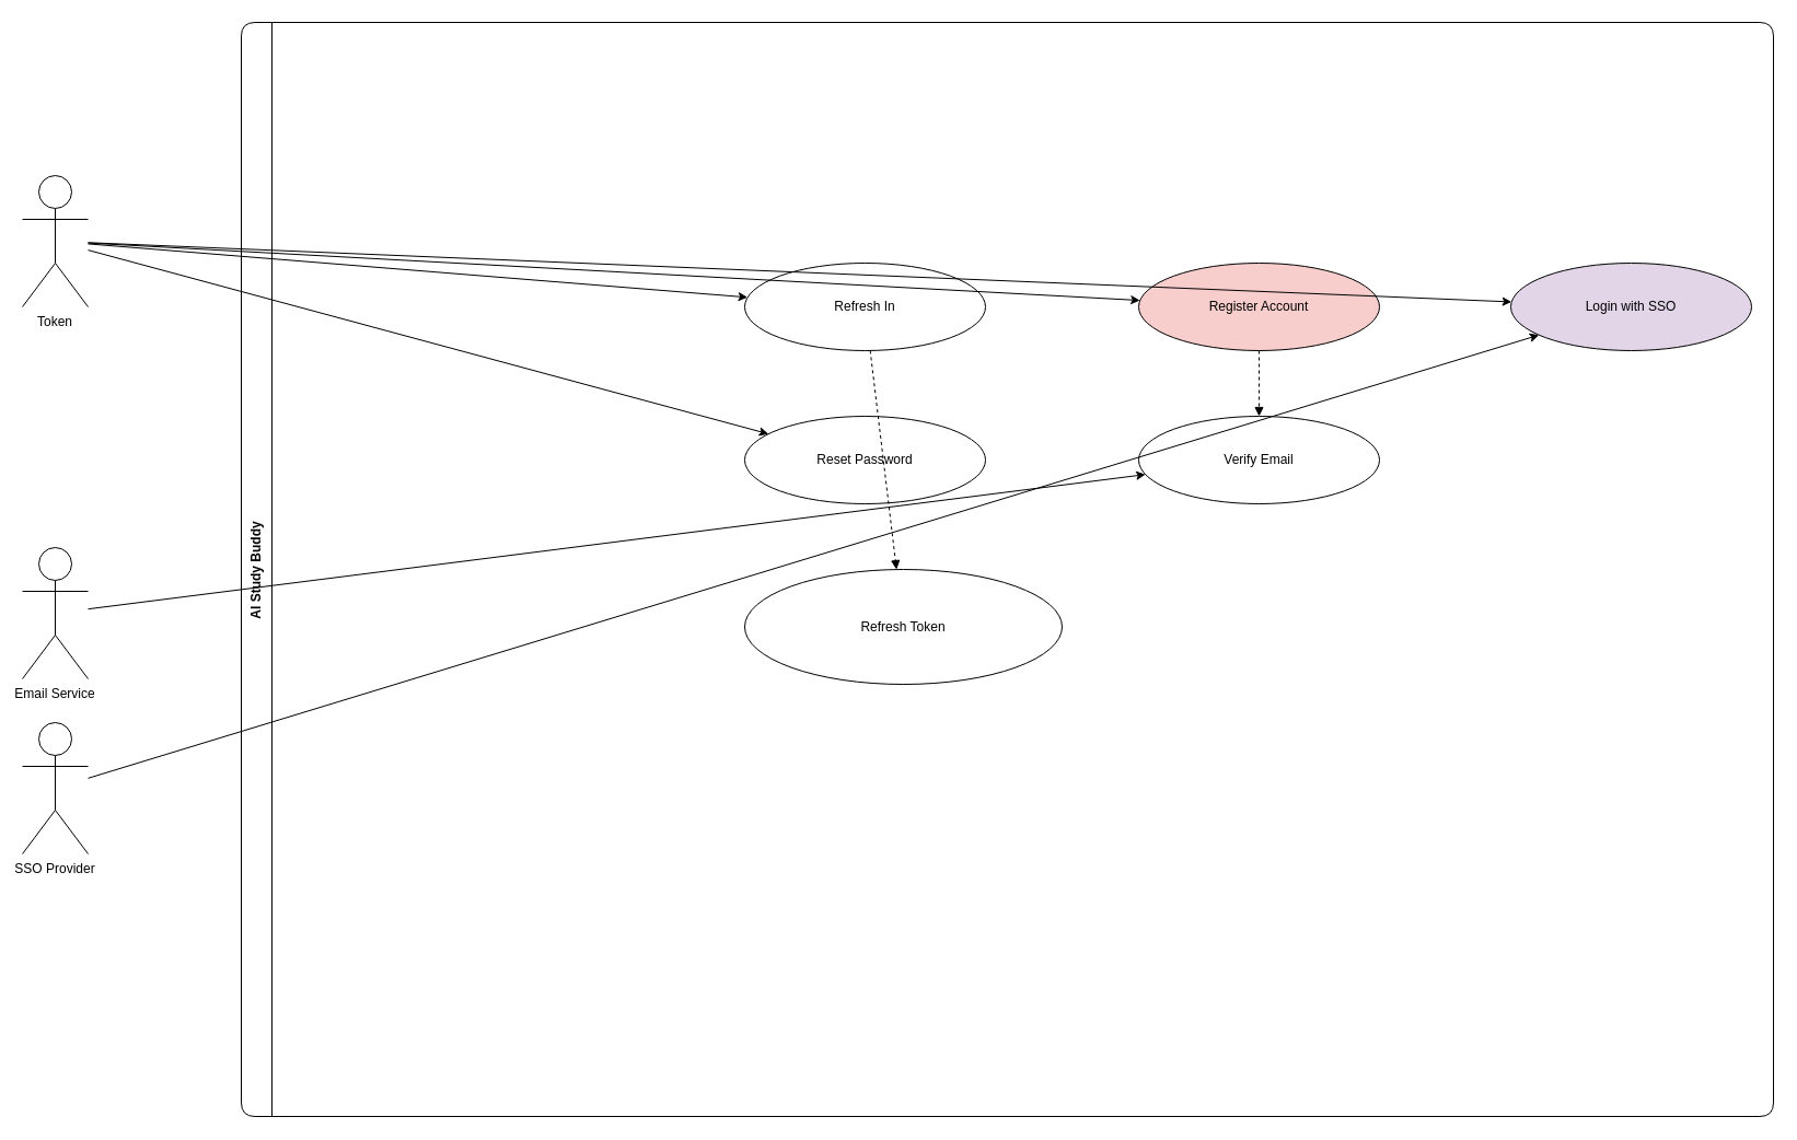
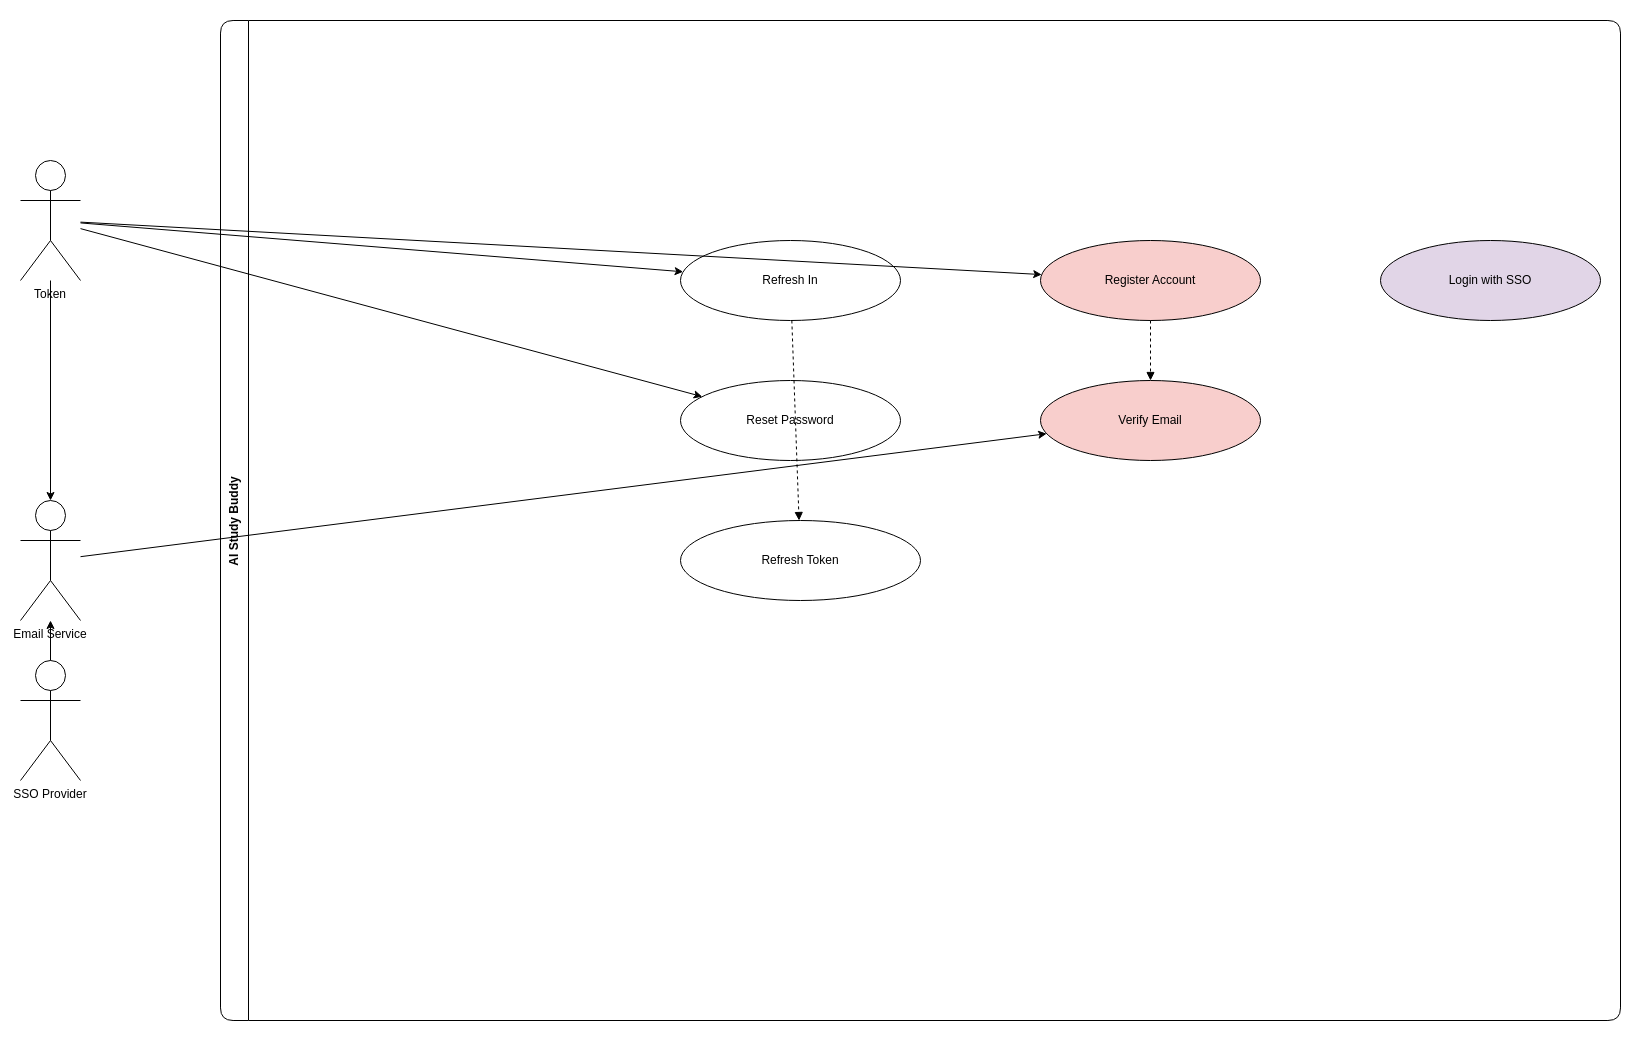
  <mxCell id="0" />
  <mxCell id="1" parent="0" />
  <mxCell id="2" value="AI Study Buddy" style="swimlane;rounded=1;horizontal=0;align=center;verticalAlign=top;startSize=28;collapsible=0;" vertex="1" parent="1"><mxGeometry x="220" y="20" width="1400" height="1000" as="geometry" /></mxCell>
  <mxCell id="3" value="Token" style="shape=umlActor;verticalLabelPosition=bottom;verticalAlign=top;" vertex="1" parent="1"><mxGeometry x="20" y="160" width="60" height="120" as="geometry" /></mxCell>
  <mxCell id="4" value="Email Service" style="shape=umlActor;verticalLabelPosition=bottom;verticalAlign=top;" vertex="1" parent="1"><mxGeometry x="20" y="500" width="60" height="120" as="geometry" /></mxCell>
  <mxCell id="5" value="SSO Provider" style="shape=umlActor;verticalLabelPosition=bottom;verticalAlign=top;" vertex="1" parent="1"><mxGeometry x="20" y="660" width="60" height="120" as="geometry" /></mxCell>
  <mxCell id="6" value="Refresh In" style="ellipse;whiteSpace=wrap;html=1;" vertex="1" parent="2"><mxGeometry x="460" y="220" width="220" height="80" as="geometry" /></mxCell>
  <mxCell id="7" value="Register Account" style="ellipse;whiteSpace=wrap;html=1;fillColor=#f8cecc;" vertex="1" parent="2"><mxGeometry x="820" y="220" width="220" height="80" as="geometry" /></mxCell>
- <mxCell id="8" value="Verify Email" style="ellipse;whiteSpace=wrap;html=1;" vertex="1" parent="2"><mxGeometry x="820" y="360" width="220" height="80" as="geometry" /></mxCell>
+ <mxCell id="8" value="Verify Email" style="ellipse;whiteSpace=wrap;html=1;fillColor=#f8cecc;" vertex="1" parent="2"><mxGeometry x="820" y="360" width="220" height="80" as="geometry" /></mxCell>
  <mxCell id="9" value="Reset Password" style="ellipse;whiteSpace=wrap;html=1;" vertex="1" parent="2"><mxGeometry x="460" y="360" width="220" height="80" as="geometry" /></mxCell>
- <mxCell id="10" value="Refresh Token" style="ellipse;whiteSpace=wrap;html=1;" vertex="1" parent="2"><mxGeometry x="460" y="500" width="290" height="105" as="geometry" /></mxCell>
+ <mxCell id="10" value="Refresh Token" style="ellipse;whiteSpace=wrap;html=1;" vertex="1" parent="2"><mxGeometry x="460" y="500" width="240" height="80" as="geometry" /></mxCell>
  <mxCell id="11" value="Login with SSO" style="ellipse;whiteSpace=wrap;html=1;fillColor=#e1d5e7;" vertex="1" parent="2"><mxGeometry x="1160" y="220" width="220" height="80" as="geometry" /></mxCell>
  <mxCell id="12" value="" style="endArrow=classic;" edge="1" parent="1" source="3" target="6"><mxGeometry relative="1" as="geometry" /></mxCell>
  <mxCell id="13" value="" style="endArrow=classic;" edge="1" parent="1" source="3" target="7"><mxGeometry relative="1" as="geometry" /></mxCell>
  <mxCell id="14" value="" style="endArrow=classic;" edge="1" parent="1" source="3" target="9"><mxGeometry relative="1" as="geometry" /></mxCell>
- <mxCell id="15" value="" style="endArrow=classic;" edge="1" parent="1" source="3" target="11"><mxGeometry relative="1" as="geometry" /></mxCell>
+ <mxCell id="15" value="" style="endArrow=classic;" edge="1" parent="1" source="3" target="4"><mxGeometry relative="1" as="geometry" /></mxCell>
  <mxCell id="16" value="" style="endArrow=block;dashed=1;" edge="1" parent="1" source="7" target="8"><mxGeometry relative="1" as="geometry" /></mxCell>
  <mxCell id="17" value="" style="endArrow=block;dashed=1;" edge="1" parent="1" source="6" target="10"><mxGeometry relative="1" as="geometry" /></mxCell>
  <mxCell id="18" value="" style="endArrow=classic;" edge="1" parent="1" source="4" target="8"><mxGeometry relative="1" as="geometry" /></mxCell>
- <mxCell id="19" value="" style="endArrow=classic;" edge="1" parent="1" source="5" target="11"><mxGeometry relative="1" as="geometry" /></mxCell>
+ <mxCell id="19" value="" style="endArrow=classic;" edge="1" parent="1" source="5" target="4"><mxGeometry relative="1" as="geometry" /></mxCell>
